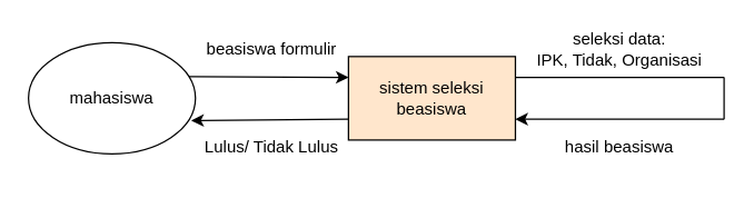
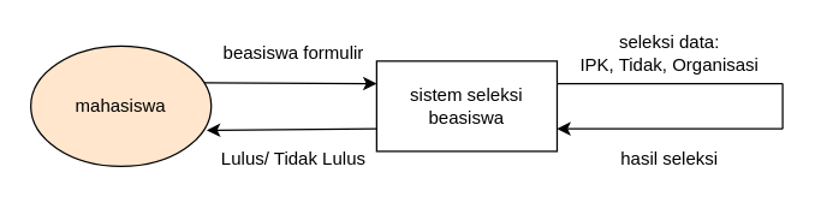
  <mxCell id="0" />
  <mxCell id="1" parent="0" />
- <mxCell id="2" value="mahasiswa" style="ellipse;whiteSpace=wrap;html=1;" vertex="1" parent="1"><mxGeometry x="20" y="30" width="120" height="80" as="geometry" /></mxCell>
- <mxCell id="3" value="sistem seleksi beasiswa" style="rounded=0;whiteSpace=wrap;html=1;fillColor=#ffe6cc;" vertex="1" parent="1"><mxGeometry x="250" y="40" width="120" height="60" as="geometry" /></mxCell>
+ <mxCell id="2" value="mahasiswa" style="ellipse;whiteSpace=wrap;html=1;fillColor=#ffe6cc;" vertex="1" parent="1"><mxGeometry x="20" y="30" width="120" height="80" as="geometry" /></mxCell>
+ <mxCell id="3" value="sistem seleksi beasiswa" style="rounded=0;whiteSpace=wrap;html=1;" vertex="1" parent="1"><mxGeometry x="250" y="40" width="120" height="60" as="geometry" /></mxCell>
  <mxCell id="4" value="" style="endArrow=classic;html=1;rounded=0;entryX=0;entryY=0.25;entryDx=0;entryDy=0;exitX=0.961;exitY=0.304;exitDx=0;exitDy=0;exitPerimeter=0;" edge="1" parent="1" source="2" target="3"><mxGeometry width="50" height="50" relative="1" as="geometry"><mxPoint x="140" y="55" as="sourcePoint" /><mxPoint x="260" y="40" as="targetPoint" /></mxGeometry></mxCell>
  <mxCell id="5" value="" style="endArrow=none;html=1;rounded=0;exitX=1;exitY=0.25;exitDx=0;exitDy=0;" edge="1" parent="1" source="3"><mxGeometry width="50" height="50" relative="1" as="geometry"><mxPoint x="480" y="90" as="sourcePoint" /><mxPoint x="520" y="55" as="targetPoint" /></mxGeometry></mxCell>
  <mxCell id="6" value="" style="endArrow=none;html=1;rounded=0;" edge="1" parent="1"><mxGeometry width="50" height="50" relative="1" as="geometry"><mxPoint x="520" y="85" as="sourcePoint" /><mxPoint x="520" y="55" as="targetPoint" /></mxGeometry></mxCell>
  <mxCell id="7" value="" style="endArrow=classic;html=1;rounded=0;entryX=1;entryY=0.75;entryDx=0;entryDy=0;" edge="1" parent="1" target="3"><mxGeometry width="50" height="50" relative="1" as="geometry"><mxPoint x="520" y="85" as="sourcePoint" /><mxPoint x="530" y="40" as="targetPoint" /></mxGeometry></mxCell>
  <mxCell id="8" value="seleksi data:&lt;div&gt;IPK, Tidak, Organisasi&lt;/div&gt;" style="text;html=1;align=center;verticalAlign=middle;whiteSpace=wrap;rounded=0;" vertex="1" parent="1"><mxGeometry x="370" y="20" width="150" height="30" as="geometry" /></mxCell>
  <mxCell id="9" value="" style="endArrow=classic;html=1;rounded=0;exitX=0;exitY=0.75;exitDx=0;exitDy=0;entryX=0.975;entryY=0.7;entryDx=0;entryDy=0;entryPerimeter=0;" edge="1" parent="1" source="3" target="2"><mxGeometry width="50" height="50" relative="1" as="geometry"><mxPoint x="240" y="180" as="sourcePoint" /><mxPoint x="290" y="130" as="targetPoint" /></mxGeometry></mxCell>
  <mxCell id="10" value="beasiswa formulir" style="text;html=1;align=center;verticalAlign=middle;whiteSpace=wrap;rounded=0;" vertex="1" parent="1"><mxGeometry x="120" y="20" width="150" height="30" as="geometry" /></mxCell>
- <mxCell id="11" value="hasil beasiswa" style="text;html=1;align=center;verticalAlign=middle;whiteSpace=wrap;rounded=0;" vertex="1" parent="1"><mxGeometry x="370" y="90" width="150" height="30" as="geometry" /></mxCell>
+ <mxCell id="11" value="hasil seleksi" style="text;html=1;align=center;verticalAlign=middle;whiteSpace=wrap;rounded=0;" vertex="1" parent="1"><mxGeometry x="370" y="90" width="150" height="30" as="geometry" /></mxCell>
  <mxCell id="12" value="Lulus/ Tidak Lulus" style="text;html=1;align=center;verticalAlign=middle;whiteSpace=wrap;rounded=0;" vertex="1" parent="1"><mxGeometry x="120" y="90" width="150" height="30" as="geometry" /></mxCell>
